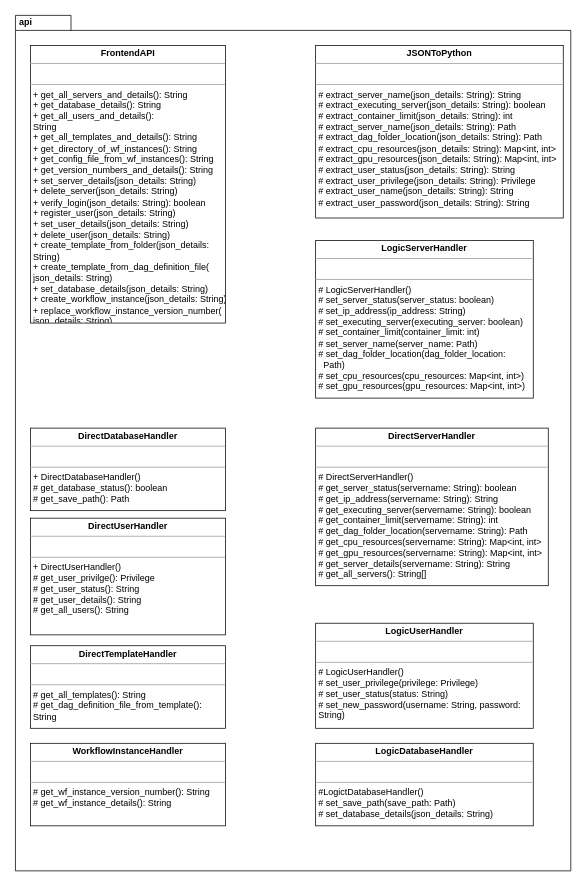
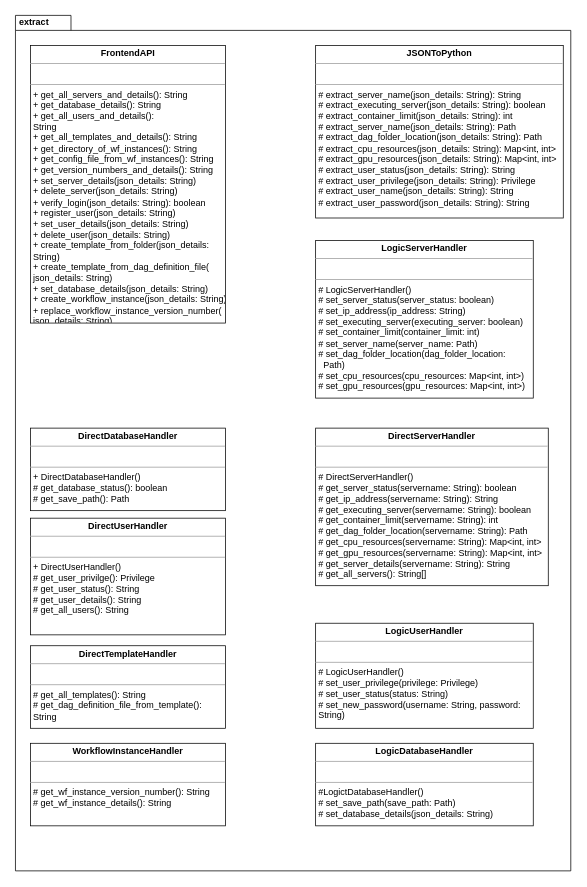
  <mxCell id="0" />
  <mxCell id="1" parent="0" />
- <mxCell id="2" value="&amp;nbsp;api" style="shape=folder;fontStyle=1;spacingTop=-5;tabWidth=40;tabHeight=20;tabPosition=left;html=1;align=left;verticalAlign=top;" parent="1" vertex="1"><mxGeometry x="20" y="20" width="740" height="1140" as="geometry" /></mxCell>
+ <mxCell id="2" value="&amp;nbsp;extract" style="shape=folder;fontStyle=1;spacingTop=-5;tabWidth=40;tabHeight=20;tabPosition=left;html=1;align=left;verticalAlign=top;" parent="1" vertex="1"><mxGeometry x="20" y="20" width="740" height="1140" as="geometry" /></mxCell>
  <mxCell id="3" value="&lt;p style=&quot;margin: 0px ; margin-top: 4px ; text-align: center&quot;&gt;&lt;b&gt;FrontendAPI&lt;/b&gt;&lt;/p&gt;&lt;hr size=&quot;1&quot;&gt;&lt;p style=&quot;margin: 0px ; margin-left: 4px&quot;&gt;&lt;br&gt;&lt;/p&gt;&lt;hr size=&quot;1&quot;&gt;&lt;p style=&quot;margin: 0px ; margin-left: 4px&quot;&gt;+ get_all_servers_and_details(): String&lt;br&gt;&lt;/p&gt;&lt;p style=&quot;margin: 0px ; margin-left: 4px&quot;&gt;+ get_database_details(): String&lt;/p&gt;&lt;p style=&quot;margin: 0px 0px 0px 4px&quot;&gt;+ get_all_users_and_details():&lt;/p&gt;&lt;p style=&quot;margin: 0px 0px 0px 4px&quot;&gt;String&lt;/p&gt;&lt;p style=&quot;margin: 0px 0px 0px 4px&quot;&gt;+ get_all_templates_and_details():&amp;nbsp;&lt;span&gt;String&lt;/span&gt;&lt;/p&gt;&lt;p style=&quot;margin: 0px 0px 0px 4px&quot;&gt;+ get_directory_of_wf_instances():&amp;nbsp;&lt;span&gt;String&lt;/span&gt;&lt;/p&gt;&lt;p style=&quot;margin: 0px 0px 0px 4px&quot;&gt;+ get_config_file_from_wf_instanc&lt;span&gt;es(): String&lt;/span&gt;&lt;/p&gt;&lt;p style=&quot;margin: 0px 0px 0px 4px&quot;&gt;+ get_version_numbers_and_deta&lt;span&gt;ils(): String&lt;/span&gt;&lt;/p&gt;&lt;p style=&quot;margin: 0px 0px 0px 4px&quot;&gt;+ set_server_details(json_details: String)&lt;span&gt;&lt;br&gt;&lt;/span&gt;&lt;/p&gt;&lt;p style=&quot;margin: 0px 0px 0px 4px&quot;&gt;+ delete_server(json_details: String)&lt;br&gt;&lt;/p&gt;&lt;p style=&quot;margin: 0px 0px 0px 4px&quot;&gt;+ verify_login(json_details: String): boolean&lt;/p&gt;&lt;p style=&quot;margin: 0px 0px 0px 4px&quot;&gt;+ register_user(json_details: String)&lt;/p&gt;&lt;p style=&quot;margin: 0px 0px 0px 4px&quot;&gt;+ set_user_details(json_details: String)&lt;br&gt;&lt;/p&gt;&lt;p style=&quot;margin: 0px 0px 0px 4px&quot;&gt;+ delete_user(json_details: String)&lt;/p&gt;&lt;p style=&quot;margin: 0px 0px 0px 4px&quot;&gt;+ create_template_from_folder(json_details:&amp;nbsp;&lt;/p&gt;&lt;p style=&quot;margin: 0px 0px 0px 4px&quot;&gt;String)&lt;/p&gt;&lt;p style=&quot;margin: 0px 0px 0px 4px&quot;&gt;+ create_template_from_dag_definition_file(&lt;/p&gt;&lt;p style=&quot;margin: 0px 0px 0px 4px&quot;&gt;json_details: String)&lt;/p&gt;&lt;p style=&quot;margin: 0px 0px 0px 4px&quot;&gt;+ set_database_details(json_details: String)&lt;/p&gt;&lt;p style=&quot;margin: 0px 0px 0px 4px&quot;&gt;+ create_workflow_instance(json_details: String)&lt;/p&gt;&lt;p style=&quot;margin: 0px 0px 0px 4px&quot;&gt;+ replace_workflow_instance_version_number(&lt;/p&gt;&lt;p style=&quot;margin: 0px 0px 0px 4px&quot;&gt;json_details: String)&lt;/p&gt;&lt;p style=&quot;margin: 0px 0px 0px 4px&quot;&gt;&lt;br&gt;&lt;/p&gt;" style="verticalAlign=top;align=left;overflow=fill;fontSize=12;fontFamily=Helvetica;html=1;" parent="1" vertex="1"><mxGeometry x="40" y="60" width="260" height="370" as="geometry" /></mxCell>
  <mxCell id="4" value="&lt;p style=&quot;margin: 0px ; margin-top: 4px ; text-align: center&quot;&gt;&lt;b&gt;DirectServerHandler&lt;/b&gt;&lt;/p&gt;&lt;hr size=&quot;1&quot;&gt;&lt;p style=&quot;margin: 0px ; margin-left: 4px&quot;&gt;&lt;br&gt;&lt;/p&gt;&lt;hr size=&quot;1&quot;&gt;&lt;p style=&quot;margin: 0px ; margin-left: 4px&quot;&gt;# DirectServerHandler()&lt;/p&gt;&lt;p style=&quot;margin: 0px ; margin-left: 4px&quot;&gt;# get_server_status(servername: String): boolean&lt;/p&gt;&lt;p style=&quot;margin: 0px ; margin-left: 4px&quot;&gt;# get_ip_address(servername: String): String&lt;/p&gt;&lt;p style=&quot;margin: 0px ; margin-left: 4px&quot;&gt;# get_executing_server(servername: String): boolean&lt;/p&gt;&lt;p style=&quot;margin: 0px ; margin-left: 4px&quot;&gt;# get_container_limit(servername: String): int&lt;/p&gt;&lt;p style=&quot;margin: 0px ; margin-left: 4px&quot;&gt;# get_dag_folder_location(servername: String): Path&lt;/p&gt;&lt;p style=&quot;margin: 0px ; margin-left: 4px&quot;&gt;# get_cpu_resources(servername: String): Map&amp;lt;int, int&amp;gt;&lt;/p&gt;&lt;p style=&quot;margin: 0px ; margin-left: 4px&quot;&gt;# get_gpu_resources(servername: String): Map&amp;lt;int, int&amp;gt;&lt;/p&gt;&lt;p style=&quot;margin: 0px ; margin-left: 4px&quot;&gt;# get_server_details(servername: String): String&lt;/p&gt;&lt;p style=&quot;margin: 0px ; margin-left: 4px&quot;&gt;# get_all_servers(): String[]&lt;/p&gt;&lt;p style=&quot;margin: 0px 0px 0px 4px&quot;&gt;&lt;br&gt;&lt;/p&gt;" style="verticalAlign=top;align=left;overflow=fill;fontSize=12;fontFamily=Helvetica;html=1;" parent="1" vertex="1"><mxGeometry x="420" y="570" width="310" height="210" as="geometry" /></mxCell>
  <mxCell id="5" value="&lt;p style=&quot;margin: 0px ; margin-top: 4px ; text-align: center&quot;&gt;&lt;b&gt;DirectDatabaseHandler&lt;/b&gt;&lt;/p&gt;&lt;hr size=&quot;1&quot;&gt;&lt;p style=&quot;margin: 0px ; margin-left: 4px&quot;&gt;&lt;br&gt;&lt;/p&gt;&lt;hr size=&quot;1&quot;&gt;&lt;p style=&quot;margin: 0px ; margin-left: 4px&quot;&gt;+ DirectDatabaseHandler()&lt;/p&gt;&lt;p style=&quot;margin: 0px ; margin-left: 4px&quot;&gt;# get_database_status(): boolean&lt;/p&gt;&lt;p style=&quot;margin: 0px ; margin-left: 4px&quot;&gt;# get_save_path(): Path&lt;/p&gt;&lt;p style=&quot;margin: 0px ; margin-left: 4px&quot;&gt;&lt;br&gt;&lt;/p&gt;" style="verticalAlign=top;align=left;overflow=fill;fontSize=12;fontFamily=Helvetica;html=1;" parent="1" vertex="1"><mxGeometry x="40" y="570" width="260" height="110" as="geometry" /></mxCell>
  <mxCell id="6" value="&lt;p style=&quot;margin: 0px ; margin-top: 4px ; text-align: center&quot;&gt;&lt;b&gt;DirectUserHandler&lt;/b&gt;&lt;/p&gt;&lt;hr size=&quot;1&quot;&gt;&lt;p style=&quot;margin: 0px ; margin-left: 4px&quot;&gt;&lt;br&gt;&lt;/p&gt;&lt;hr size=&quot;1&quot;&gt;&lt;p style=&quot;margin: 0px ; margin-left: 4px&quot;&gt;+ DirectUserHandler()&lt;/p&gt;&lt;p style=&quot;margin: 0px ; margin-left: 4px&quot;&gt;# get_user_privilge(): Privilege&lt;/p&gt;&lt;p style=&quot;margin: 0px ; margin-left: 4px&quot;&gt;# get_user_status(): String&lt;/p&gt;&lt;p style=&quot;margin: 0px ; margin-left: 4px&quot;&gt;# get_user_details(): String&lt;/p&gt;&lt;p style=&quot;margin: 0px ; margin-left: 4px&quot;&gt;# get_all_users(): String&lt;/p&gt;&lt;p style=&quot;margin: 0px ; margin-left: 4px&quot;&gt;&lt;br&gt;&lt;/p&gt;" style="verticalAlign=top;align=left;overflow=fill;fontSize=12;fontFamily=Helvetica;html=1;" parent="1" vertex="1"><mxGeometry x="40" y="690" width="260" height="155.5" as="geometry" /></mxCell>
  <mxCell id="7" value="&lt;p style=&quot;margin: 0px ; margin-top: 4px ; text-align: center&quot;&gt;&lt;b&gt;DirectTemplateHandler&lt;/b&gt;&lt;/p&gt;&lt;hr size=&quot;1&quot;&gt;&lt;p style=&quot;margin: 0px ; margin-left: 4px&quot;&gt;&lt;br&gt;&lt;/p&gt;&lt;hr size=&quot;1&quot;&gt;&lt;p style=&quot;margin: 0px ; margin-left: 4px&quot;&gt;# get_all_templates(): String&lt;/p&gt;&lt;p style=&quot;margin: 0px ; margin-left: 4px&quot;&gt;# get_dag_definition_file_from_te&lt;span&gt;mplate():&amp;nbsp;&lt;/span&gt;&lt;/p&gt;&lt;p style=&quot;margin: 0px ; margin-left: 4px&quot;&gt;&lt;span&gt;String&lt;/span&gt;&lt;/p&gt;&lt;p style=&quot;margin: 0px ; margin-left: 4px&quot;&gt;&lt;br&gt;&lt;/p&gt;" style="verticalAlign=top;align=left;overflow=fill;fontSize=12;fontFamily=Helvetica;html=1;" parent="1" vertex="1"><mxGeometry x="40" y="860" width="260" height="110" as="geometry" /></mxCell>
  <mxCell id="8" value="&lt;p style=&quot;margin: 0px ; margin-top: 4px ; text-align: center&quot;&gt;&lt;b&gt;WorkflowInstanceHandler&lt;/b&gt;&lt;/p&gt;&lt;hr size=&quot;1&quot;&gt;&lt;p style=&quot;margin: 0px ; margin-left: 4px&quot;&gt;&lt;br&gt;&lt;/p&gt;&lt;hr size=&quot;1&quot;&gt;&lt;p style=&quot;margin: 0px ; margin-left: 4px&quot;&gt;# get_wf_instance_version_number(): String&lt;/p&gt;&lt;p style=&quot;margin: 0px ; margin-left: 4px&quot;&gt;# get_wf_instance_details(): String&lt;/p&gt;" style="verticalAlign=top;align=left;overflow=fill;fontSize=12;fontFamily=Helvetica;html=1;" parent="1" vertex="1"><mxGeometry x="40" y="990" width="260" height="110" as="geometry" /></mxCell>
  <mxCell id="9" value="&lt;p style=&quot;margin: 0px ; margin-top: 4px ; text-align: center&quot;&gt;&lt;b&gt;LogicServerHandler&lt;/b&gt;&lt;/p&gt;&lt;hr size=&quot;1&quot;&gt;&lt;p style=&quot;margin: 0px ; margin-left: 4px&quot;&gt;&lt;br&gt;&lt;/p&gt;&lt;hr size=&quot;1&quot;&gt;&lt;p style=&quot;margin: 0px ; margin-left: 4px&quot;&gt;# LogicServerHandler()&lt;/p&gt;&lt;p style=&quot;margin: 0px ; margin-left: 4px&quot;&gt;# set_server_status(server_status: boolean)&lt;/p&gt;&lt;p style=&quot;margin: 0px ; margin-left: 4px&quot;&gt;# set_ip_address(ip_address: String)&lt;/p&gt;&lt;p style=&quot;margin: 0px ; margin-left: 4px&quot;&gt;# set_executing_server(executing_server: boolean)&lt;/p&gt;&lt;p style=&quot;margin: 0px ; margin-left: 4px&quot;&gt;# set_container_limit(container_limit: int)&lt;/p&gt;&lt;p style=&quot;margin: 0px ; margin-left: 4px&quot;&gt;# set_server_name(server_name: Path)&lt;/p&gt;&lt;p style=&quot;margin: 0px ; margin-left: 4px&quot;&gt;# set_dag_folder_location(dag_folder_location:&amp;nbsp;&lt;/p&gt;&lt;p style=&quot;margin: 0px ; margin-left: 4px&quot;&gt;&lt;span&gt;&amp;nbsp; &lt;/span&gt;Path)&lt;/p&gt;&lt;p style=&quot;margin: 0px ; margin-left: 4px&quot;&gt;# set_cpu_resources(cpu_resources: Map&amp;lt;int, int&amp;gt;)&lt;/p&gt;&lt;p style=&quot;margin: 0px ; margin-left: 4px&quot;&gt;# set_gpu_resources(gpu_resources: Map&amp;lt;int, int&amp;gt;)&lt;/p&gt;&lt;p style=&quot;margin: 0px ; margin-left: 4px&quot;&gt;&lt;br&gt;&lt;/p&gt;&lt;p style=&quot;margin: 0px ; margin-left: 4px&quot;&gt;&lt;br&gt;&lt;/p&gt;" style="verticalAlign=top;align=left;overflow=fill;fontSize=12;fontFamily=Helvetica;html=1;" parent="1" vertex="1"><mxGeometry x="420" y="320" width="290" height="210" as="geometry" /></mxCell>
  <mxCell id="10" value="&lt;p style=&quot;margin: 0px ; margin-top: 4px ; text-align: center&quot;&gt;&lt;b&gt;LogicUserHandler&lt;/b&gt;&lt;/p&gt;&lt;hr size=&quot;1&quot;&gt;&lt;p style=&quot;margin: 0px ; margin-left: 4px&quot;&gt;&lt;br&gt;&lt;/p&gt;&lt;hr size=&quot;1&quot;&gt;&lt;p style=&quot;margin: 0px ; margin-left: 4px&quot;&gt;# LogicUserHandler()&lt;/p&gt;&lt;p style=&quot;margin: 0px ; margin-left: 4px&quot;&gt;# set_user_privilege(privilege: Privilege)&lt;/p&gt;&lt;p style=&quot;margin: 0px ; margin-left: 4px&quot;&gt;# set_user_status(status: String)&lt;/p&gt;&lt;p style=&quot;margin: 0px 0px 0px 4px&quot;&gt;# set_new_password(username: String, password:&lt;/p&gt;&lt;p style=&quot;margin: 0px 0px 0px 4px&quot;&gt;String)&lt;/p&gt;&lt;p style=&quot;margin: 0px ; margin-left: 4px&quot;&gt;&lt;br&gt;&lt;/p&gt;" style="verticalAlign=top;align=left;overflow=fill;fontSize=12;fontFamily=Helvetica;html=1;" parent="1" vertex="1"><mxGeometry x="420" y="830" width="290" height="140" as="geometry" /></mxCell>
  <mxCell id="11" value="&lt;p style=&quot;margin: 0px ; margin-top: 4px ; text-align: center&quot;&gt;&lt;b&gt;LogicDatabaseHandler&lt;/b&gt;&lt;/p&gt;&lt;hr size=&quot;1&quot;&gt;&lt;p style=&quot;margin: 0px ; margin-left: 4px&quot;&gt;&lt;br&gt;&lt;/p&gt;&lt;hr size=&quot;1&quot;&gt;&lt;p style=&quot;margin: 0px ; margin-left: 4px&quot;&gt;#LogictDatabaseHandler()&lt;/p&gt;&lt;p style=&quot;margin: 0px ; margin-left: 4px&quot;&gt;# set_save_path(save_path: Path)&lt;/p&gt;&lt;p style=&quot;margin: 0px ; margin-left: 4px&quot;&gt;# set_database_details(json_details: String)&lt;/p&gt;&lt;p style=&quot;margin: 0px ; margin-left: 4px&quot;&gt;&lt;br&gt;&lt;/p&gt;" style="verticalAlign=top;align=left;overflow=fill;fontSize=12;fontFamily=Helvetica;html=1;" parent="1" vertex="1"><mxGeometry x="420" y="990" width="290" height="110" as="geometry" /></mxCell>
  <mxCell id="12" value="&lt;p style=&quot;margin: 0px ; margin-top: 4px ; text-align: center&quot;&gt;&lt;b&gt;JSONToPython&lt;/b&gt;&lt;/p&gt;&lt;hr size=&quot;1&quot;&gt;&lt;p style=&quot;margin: 0px ; margin-left: 4px&quot;&gt;&lt;br&gt;&lt;/p&gt;&lt;hr size=&quot;1&quot;&gt;&lt;p style=&quot;margin: 0px ; margin-left: 4px&quot;&gt;&lt;span&gt;# extract_server_name(json_details: String): String&lt;/span&gt;&lt;/p&gt;&lt;p style=&quot;margin: 0px ; margin-left: 4px&quot;&gt;&lt;span&gt;# extract_executing_server(json_details: String): boolean&lt;/span&gt;&lt;br&gt;&lt;/p&gt;&lt;p style=&quot;margin: 0px ; margin-left: 4px&quot;&gt;# extract_container_limit(json_details: String): int&lt;/p&gt;&lt;p style=&quot;margin: 0px ; margin-left: 4px&quot;&gt;# extract_server_name(json_details: String): Path&lt;/p&gt;&lt;p style=&quot;margin: 0px ; margin-left: 4px&quot;&gt;# extract_dag_folder_location(json_details: String): Path&lt;/p&gt;&lt;p style=&quot;margin: 0px ; margin-left: 4px&quot;&gt;# extract_cpu_resources(json_details: String): Map&amp;lt;int, int&amp;gt;&lt;br&gt;&lt;/p&gt;&lt;p style=&quot;margin: 0px ; margin-left: 4px&quot;&gt;# extract_gpu_resources(json_details: String): Map&amp;lt;int, int&amp;gt;&lt;/p&gt;&lt;p style=&quot;margin: 0px ; margin-left: 4px&quot;&gt;# extract_user_status(json_details: String): String&lt;/p&gt;&lt;p style=&quot;margin: 0px ; margin-left: 4px&quot;&gt;# extract_user_privilege(json_details: String): Privilege&lt;/p&gt;&lt;p style=&quot;margin: 0px ; margin-left: 4px&quot;&gt;# extract_user_name(json_details: String): String&lt;/p&gt;&lt;p style=&quot;margin: 0px ; margin-left: 4px&quot;&gt;# extract_user_password(json_details: String): String&lt;/p&gt;" style="verticalAlign=top;align=left;overflow=fill;fontSize=12;fontFamily=Helvetica;html=1;" parent="1" vertex="1"><mxGeometry x="420" y="60" width="330" height="230" as="geometry" /></mxCell>
